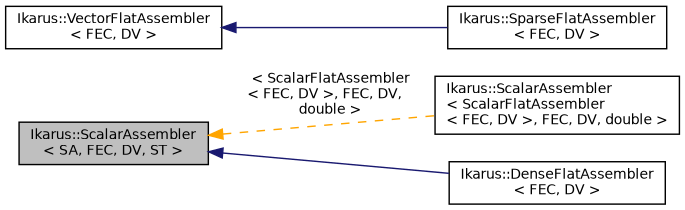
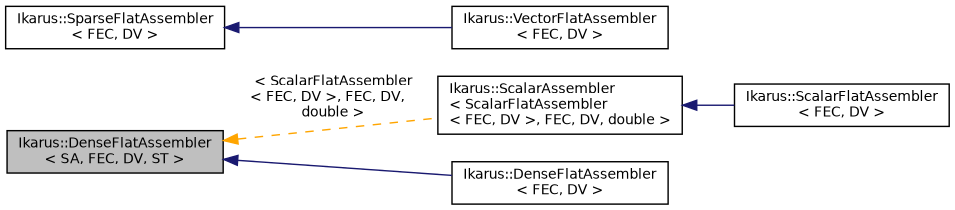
  digraph {
    rankdir=LR
    node [color=black fillcolor=white fontname=Helvetica fontsize=10 shape=record style=filled]
    edge [color=midnightblue dir=back fontname=Helvetica fontsize=10 labelfontname=Helvetica labelfontsize=10 style=solid]
-   n1 [fillcolor=grey75 fontcolor=black height=0.2 label="Ikarus::ScalarAssembler\l\< SA, FEC, DV, ST \>" width=0.4]
+   n1 [fillcolor=grey75 fontcolor=black height=0.2 label="Ikarus::DenseFlatAssembler\l\< SA, FEC, DV, ST \>" width=0.4]
    n2 [height=0.2 label="Ikarus::ScalarAssembler\l\< ScalarFlatAssembler\l\< FEC, DV \>, FEC, DV, double \>" width=0.4]
    n3 [height=0.2 label="Ikarus::DenseFlatAssembler\l\< FEC, DV \>" width=0.4]
+   n4 [height=0.2 label="Ikarus::ScalarFlatAssembler\l\< FEC, DV \>" width=0.4]
    n5 [height=0.2 label="Ikarus::VectorFlatAssembler\l\< FEC, DV \>" width=0.4]
    n6 [height=0.2 label="Ikarus::SparseFlatAssembler\l\< FEC, DV \>" width=0.4]
    n1 -> n2 [color=orange label=" \< ScalarFlatAssembler\l\< FEC, DV \>, FEC, DV,\l double \>" style=dashed]
    n1 -> n3
-   n5 -> n6
+   n2 -> n4
+   n6 -> n5
  }
